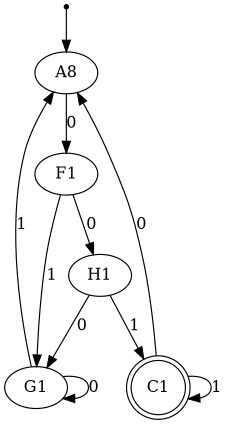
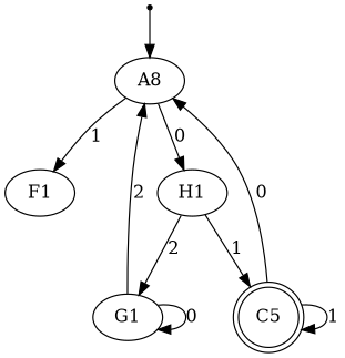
  digraph {
    inic [shape=point]
    n2 [label=A8]
    F1
    H1
    G1
-   C1 [shape=doublecircle]
+   C1 [shape=doublecircle label=C5]
    inic -> n2
-   n2 -> F1 [label=0]
-   F1 -> H1 [label=0]
-   F1 -> G1 [label=1]
-   H1 -> G1 [label=0]
+   n2 -> F1 [label=1]
+   n2 -> H1 [label=0]
+   H1 -> G1 [label=2]
    H1 -> C1 [label=1]
-   G1 -> n2 [label=1]
+   G1 -> n2 [label=2]
    G1 -> G1 [label=0]
    C1 -> n2 [label=0]
    C1 -> C1 [label=1]
  }
